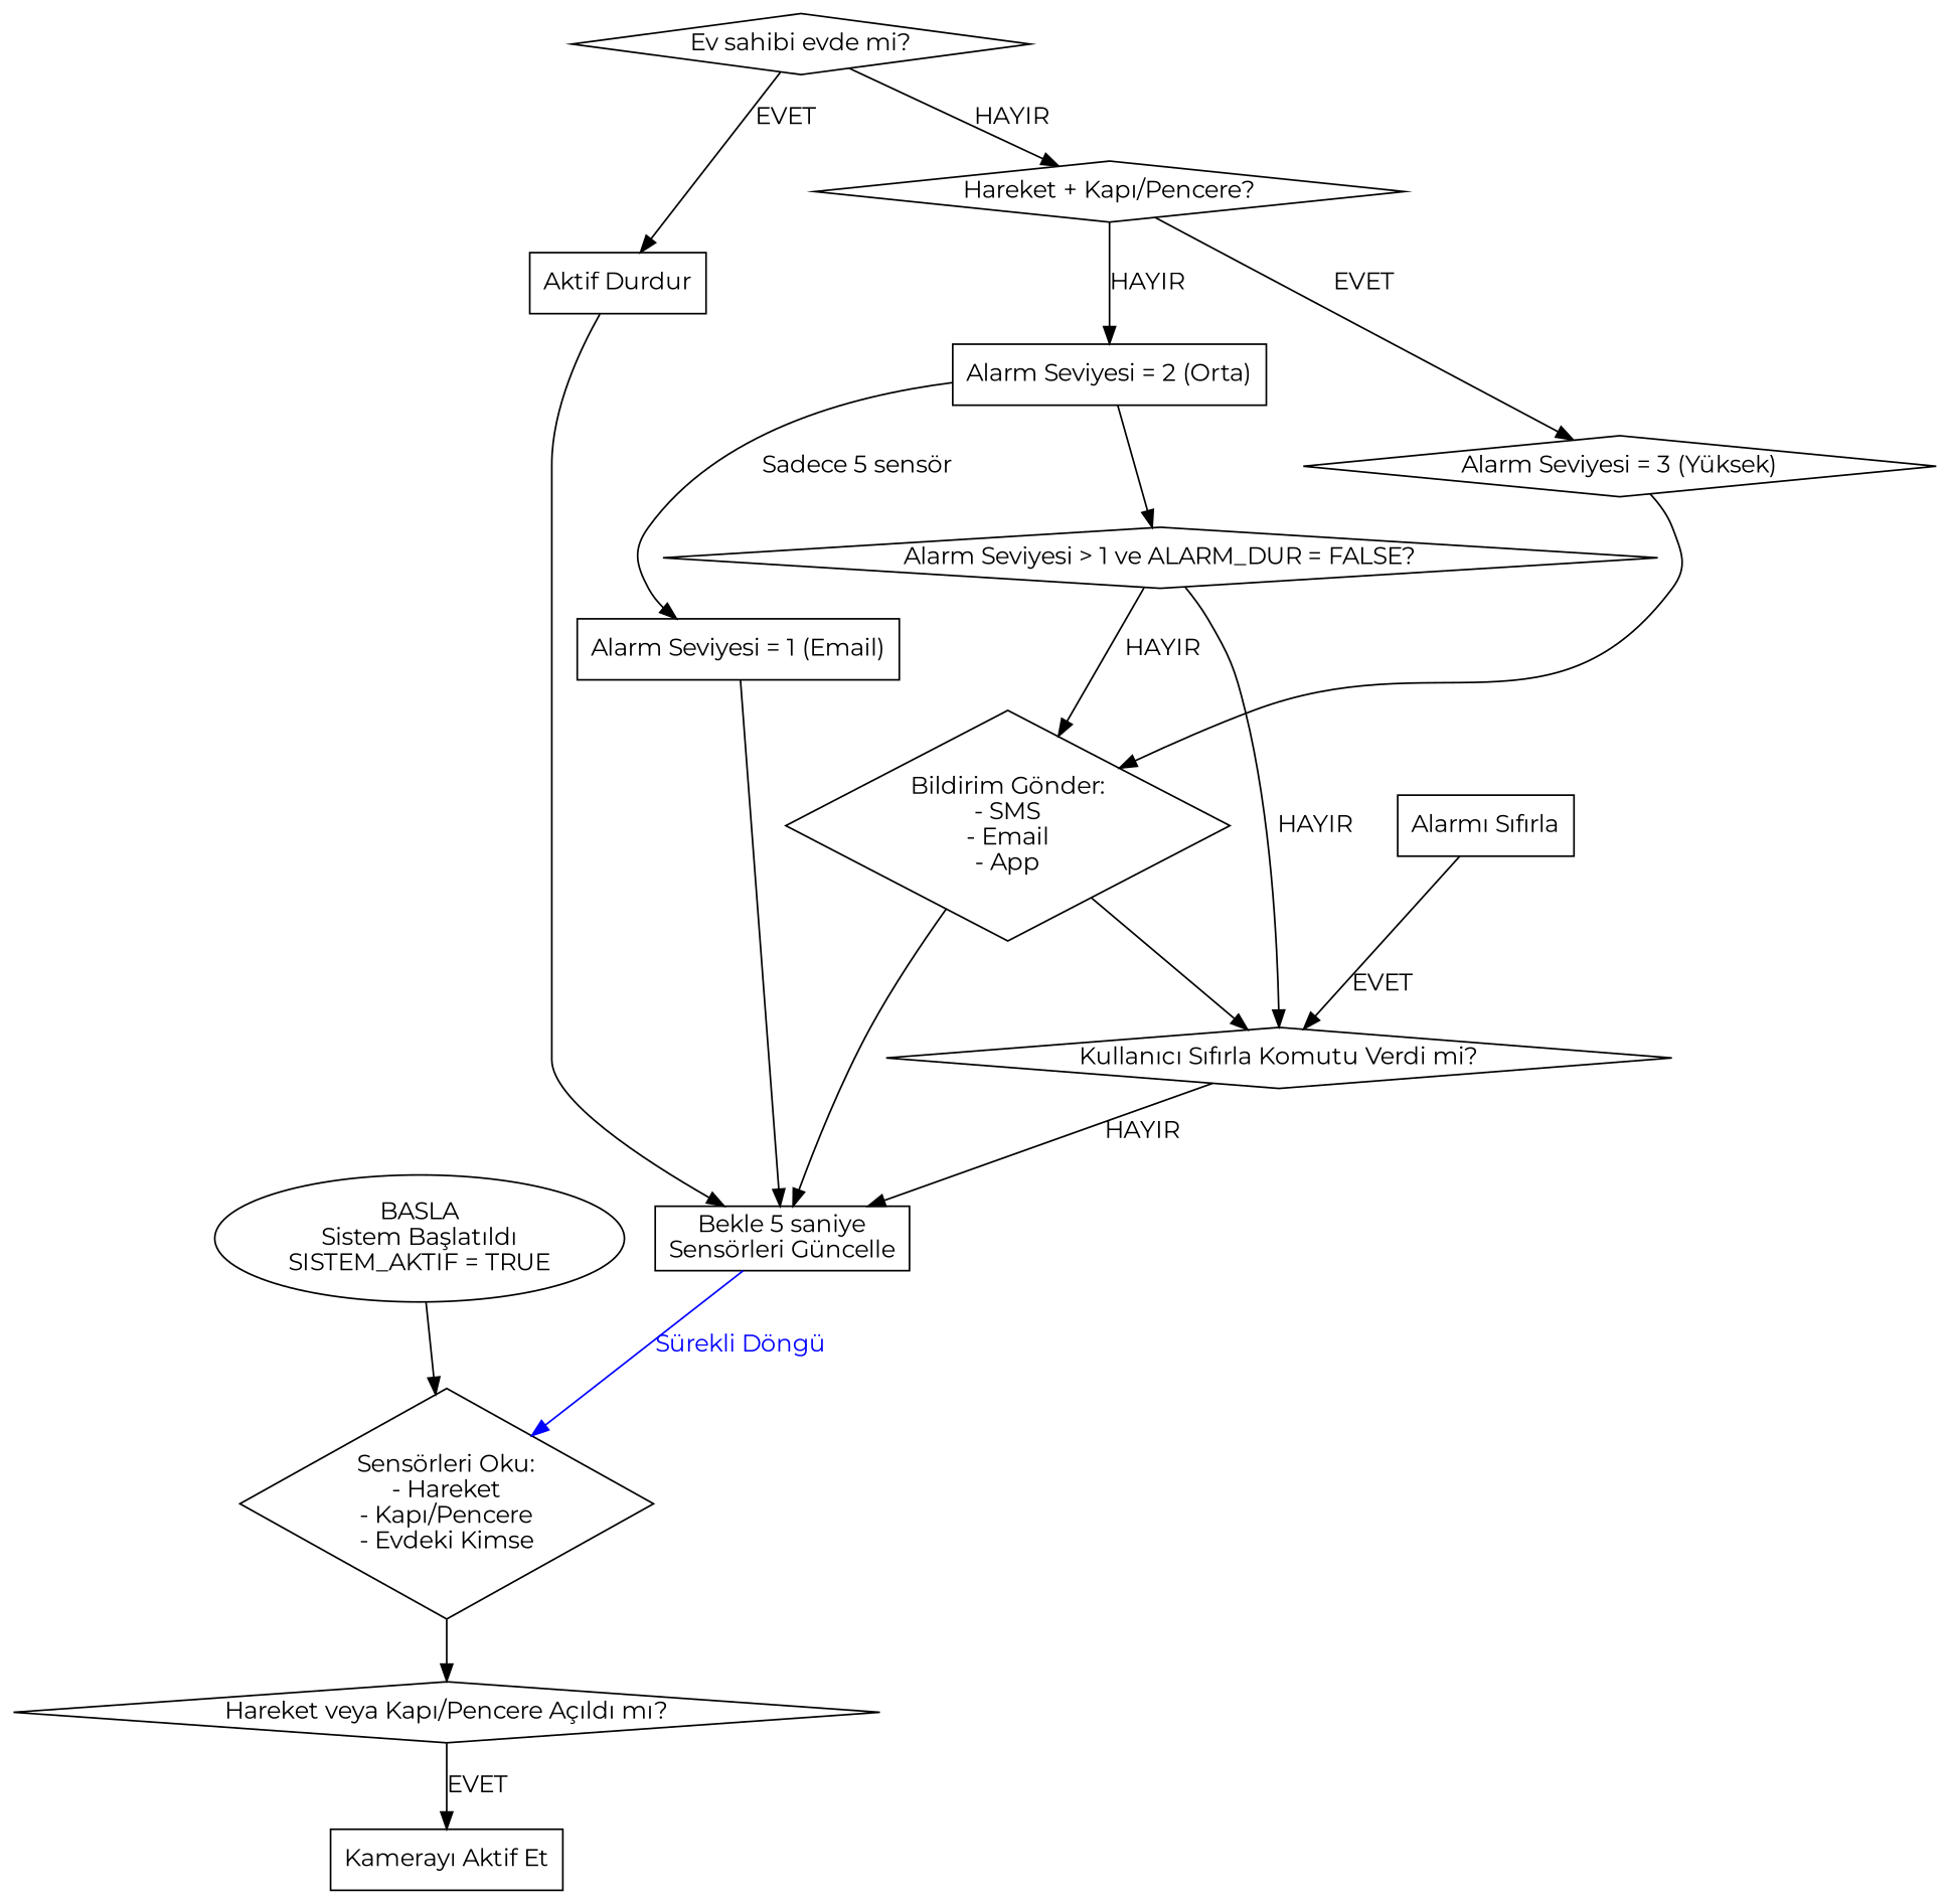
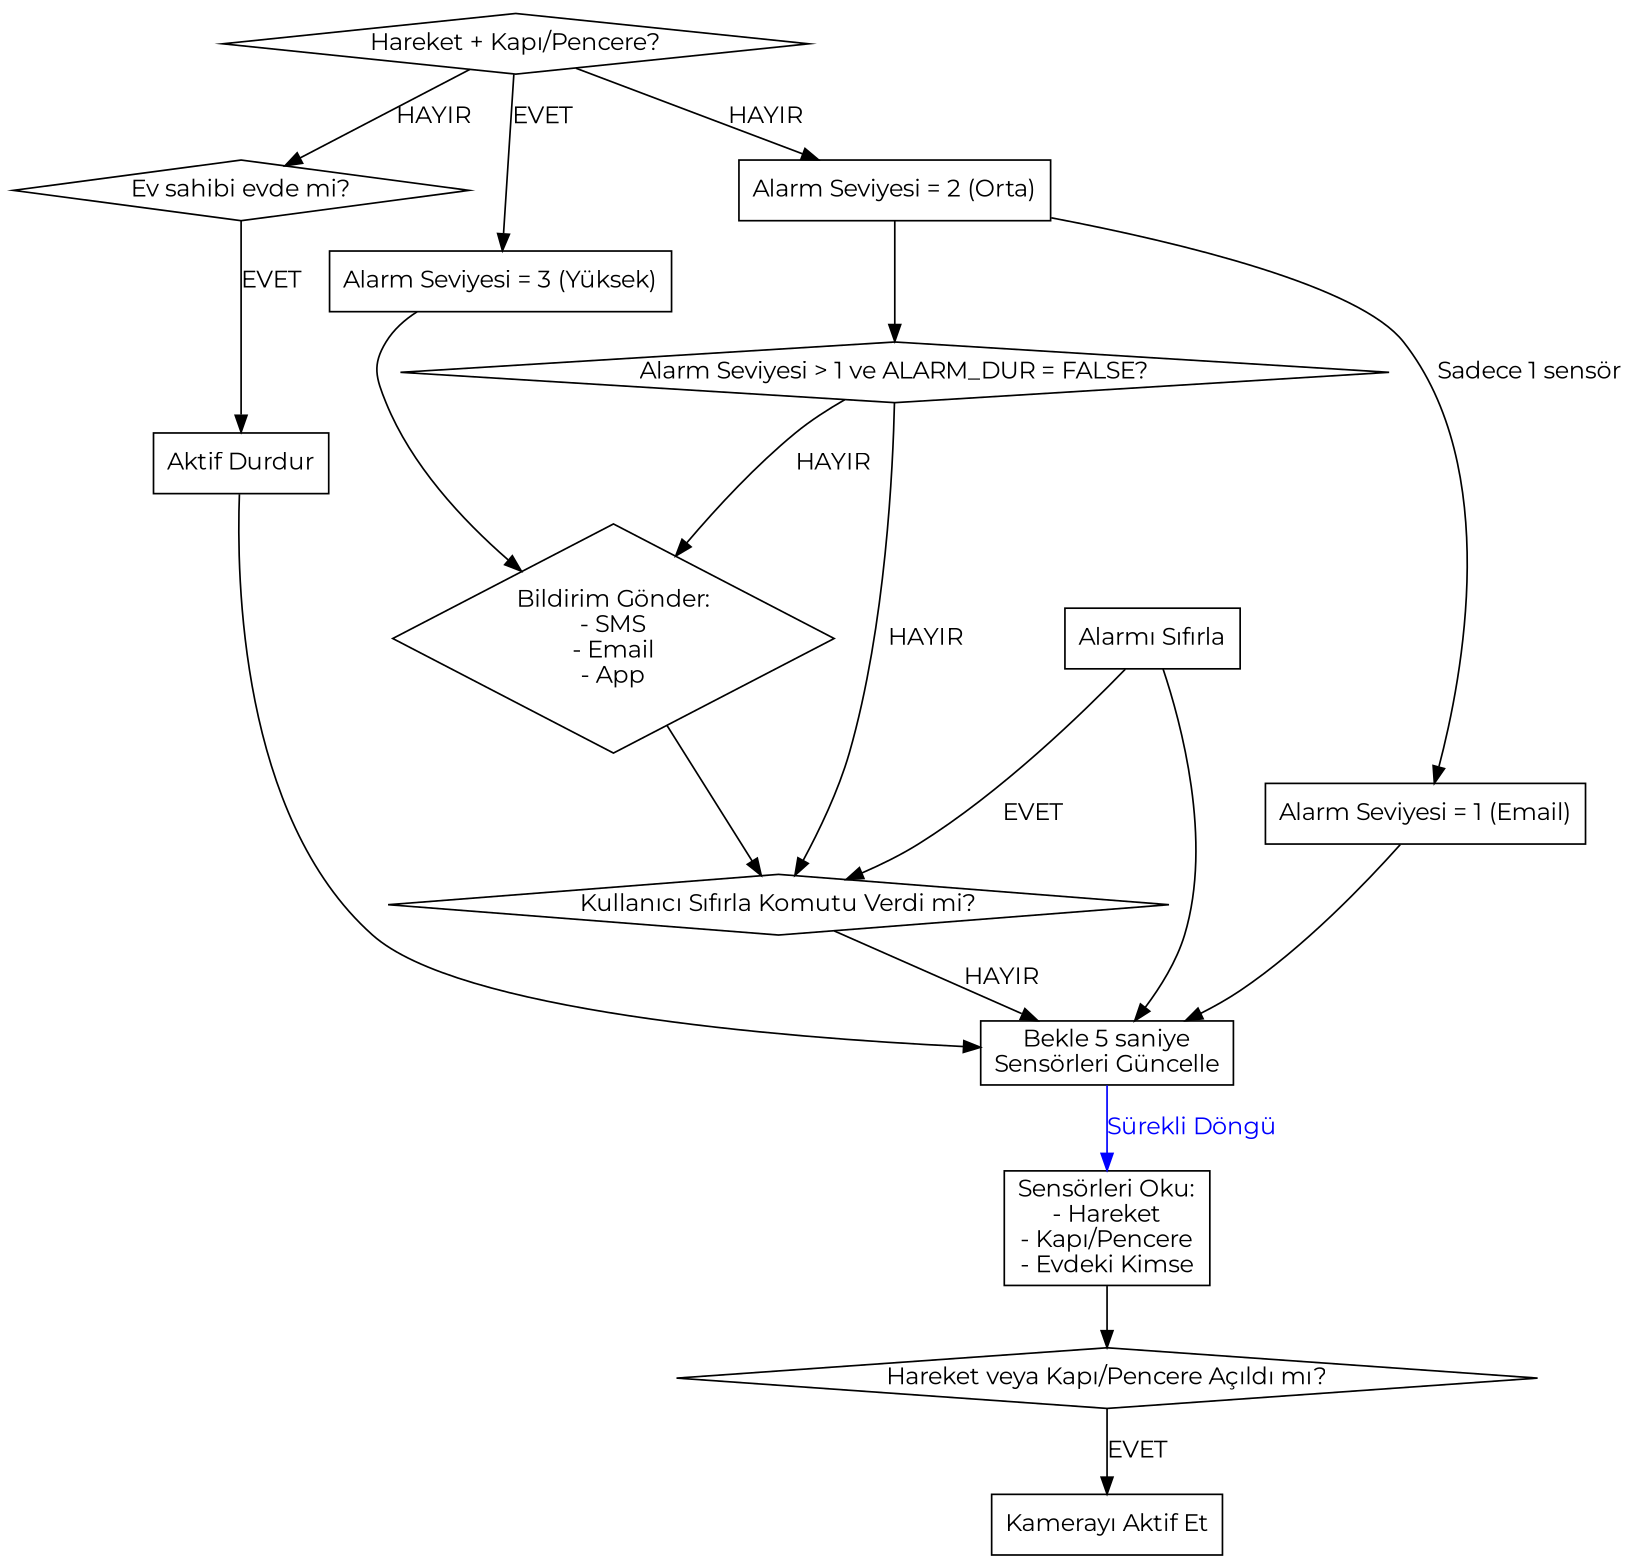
  digraph {
    fontname=Montserrat
    rankdir=TB
    node [fontname=Montserrat shape=box]
    edge [fontname=Montserrat]
-   n1 [label="BASLA\nSistem Başlatıldı\nSISTEM_AKTIF = TRUE" shape=oval]
-   n2 [label="Sensörleri Oku:\n- Hareket\n- Kapı/Pencere\n- Evdeki Kimse" shape=diamond]
+   n2 [label="Sensörleri Oku:\n- Hareket\n- Kapı/Pencere\n- Evdeki Kimse"]
    n3 [label="Hareket veya Kapı/Pencere Açıldı mı?" shape=diamond]
    n4 [label="Kamerayı Aktif Et"]
    n5 [label="Ev sahibi evde mi?" shape=diamond]
    n6 [label="Aktif Durdur"]
    n7 [label="Hareket + Kapı/Pencere?" shape=diamond]
    n8 [label="Bekle 5 saniye\nSensörleri Güncelle"]
-   n9 [label="Alarm Seviyesi = 3 (Yüksek)" shape=diamond]
+   n9 [label="Alarm Seviyesi = 3 (Yüksek)"]
    n10 [label="Alarm Seviyesi = 2 (Orta)"]
    n11 [label="Bildirim Gönder:\n- SMS\n- Email\n- App" shape=diamond]
    n12 [label="Alarm Seviyesi > 1 ve ALARM_DUR = FALSE?" shape=diamond]
    n13 [label="Alarm Seviyesi = 1 (Email)"]
    n14 [label="Kullanıcı Sıfırla Komutu Verdi mi?" shape=diamond]
    n15 [label="Alarmı Sıfırla"]
-   n1 -> n2
    n2 -> n3
    n3 -> n4 [label=EVET]
    n5 -> n6 [label=EVET]
-   n5 -> n7 [label=HAYIR]
+   n7 -> n5 [label=HAYIR]
    n6 -> n8
    n7 -> n9 [label=EVET]
    n7 -> n10 [label=HAYIR]
    n8 -> n2 [color=blue fontcolor=blue label="Sürekli Döngü"]
    n9 -> n11
    n10 -> n12
-   n10 -> n13 [label="Sadece 5 sensör"]
+   n10 -> n13 [label="Sadece 1 sensör"]
    n11 -> n14
    n12 -> n11 [label=HAYIR]
    n12 -> n14 [label=HAYIR]
    n13 -> n8
    n14 -> n8 [label=HAYIR]
-   n11 -> n8
+   n15 -> n8
    n15 -> n14 [label=EVET]
  }
